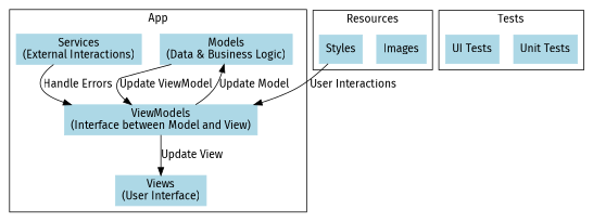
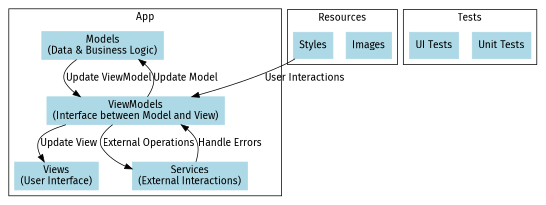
  digraph {
    fontname="Fira Sans"
    rankdir=TB
    node [color=lightblue fontname="Fira Sans" shape=box style=filled]
    edge [fontname="Fira Sans"]
    n1 [label="Models\n(Data & Business Logic)"]
    n2 [label="Views\n(User Interface)"]
    n3 [label="ViewModels\n(Interface between Model and View)"]
    n4 [label="Services\n(External Interactions)"]
    n5 [label=Images]
    n6 [label=Styles]
    n7 [label="Unit Tests"]
    n8 [label="UI Tests"]
    subgraph cluster_1 {
      label=App
      n1
      n2
      n3
      n4
    }
    subgraph cluster_2 {
      label=Resources
      n5
      n6
    }
    subgraph cluster_3 {
      label=Tests
      n7
      n8
    }
    n1 -> n3 [label="Update ViewModel"]
    n3 -> n1 [label="Update Model"]
    n3 -> n2 [label="Update View"]
+   n3 -> n4 [label="External Operations"]
    n4 -> n3 [label="Handle Errors"]
    n6 -> n3 [label="User Interactions"]
  }
